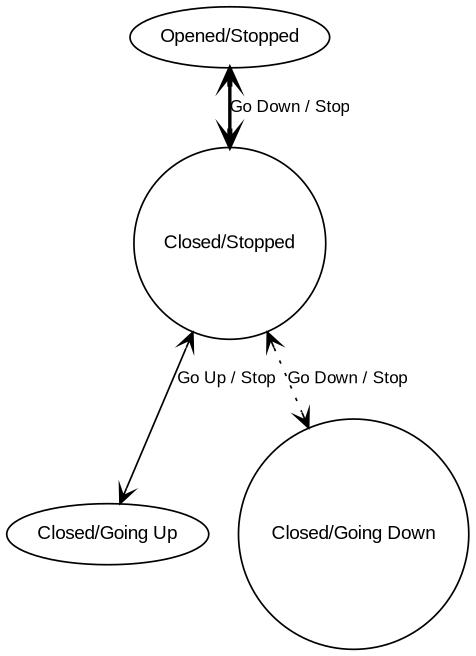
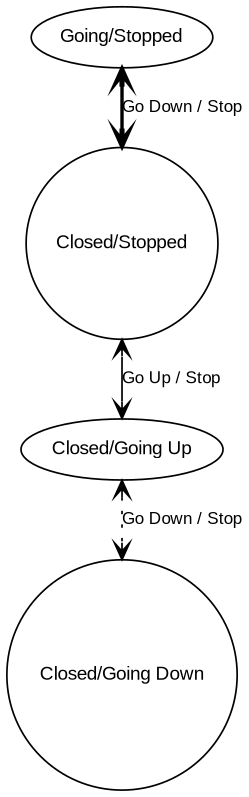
  digraph {
    node [fontname=arial fontsize=11 shape=ellipse style=rounded]
    edge [arrowhead=open arrowtail=open dir=both fontname=arial fontsize=10]
-   n1 [label="Opened/Stopped"]
+   n1 [label="Going/Stopped"]
    n2 [label="Closed/Stopped" shape=circle]
    n3 [label="Closed/Going Up"]
    n4 [label="Closed/Going Down" shape=circle]
    n1 -> n2 [label="Go Down / Stop" style=bold]
    n2 -> n3 [label="Go Up / Stop" style=solid]
-   n2 -> n4 [label="Go Down / Stop" style=dotted]
+   n3 -> n4 [label="Go Down / Stop" style=dotted]
  }
